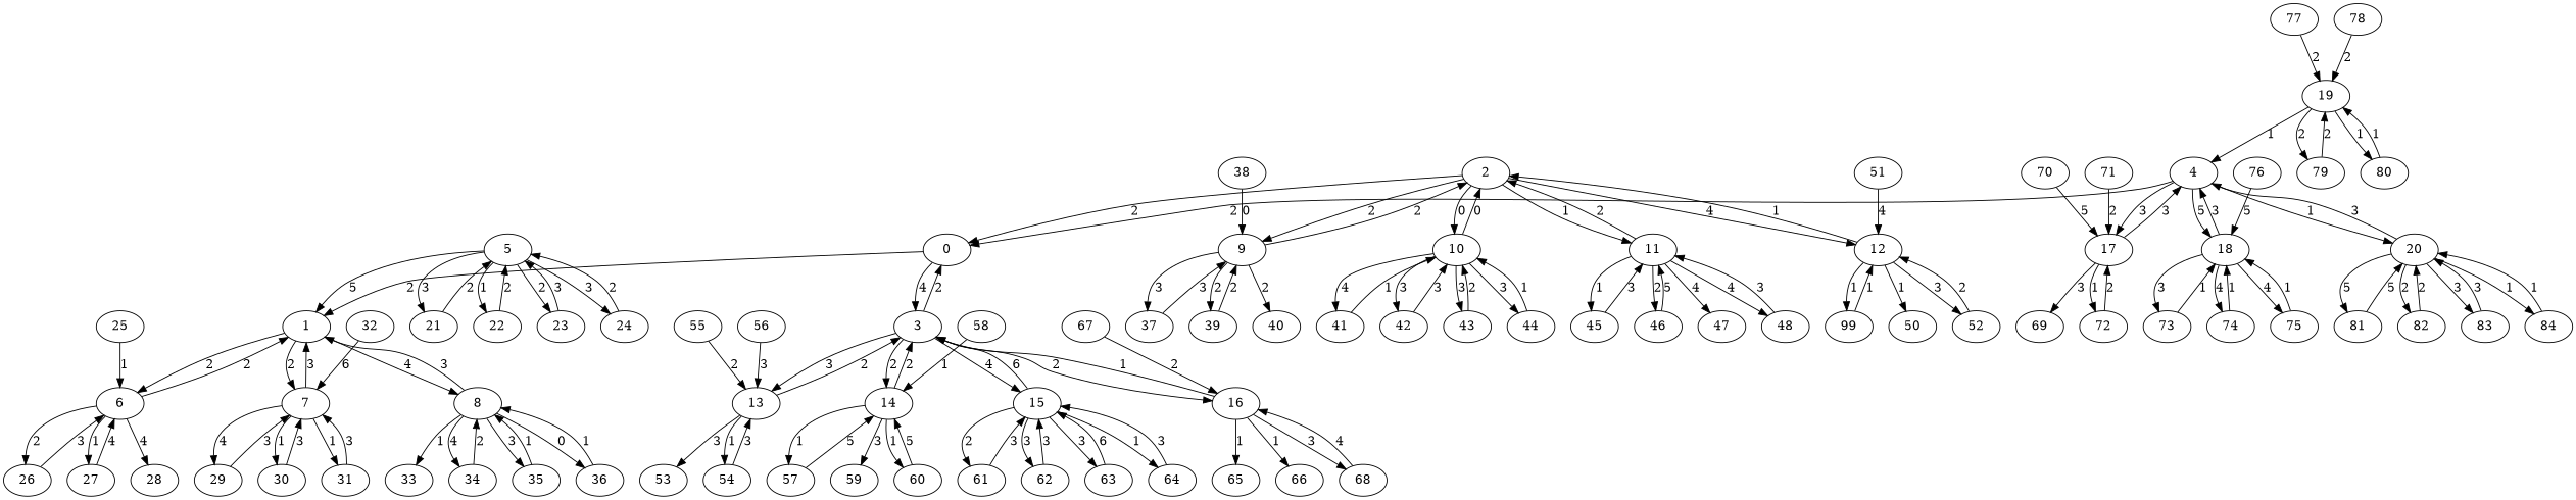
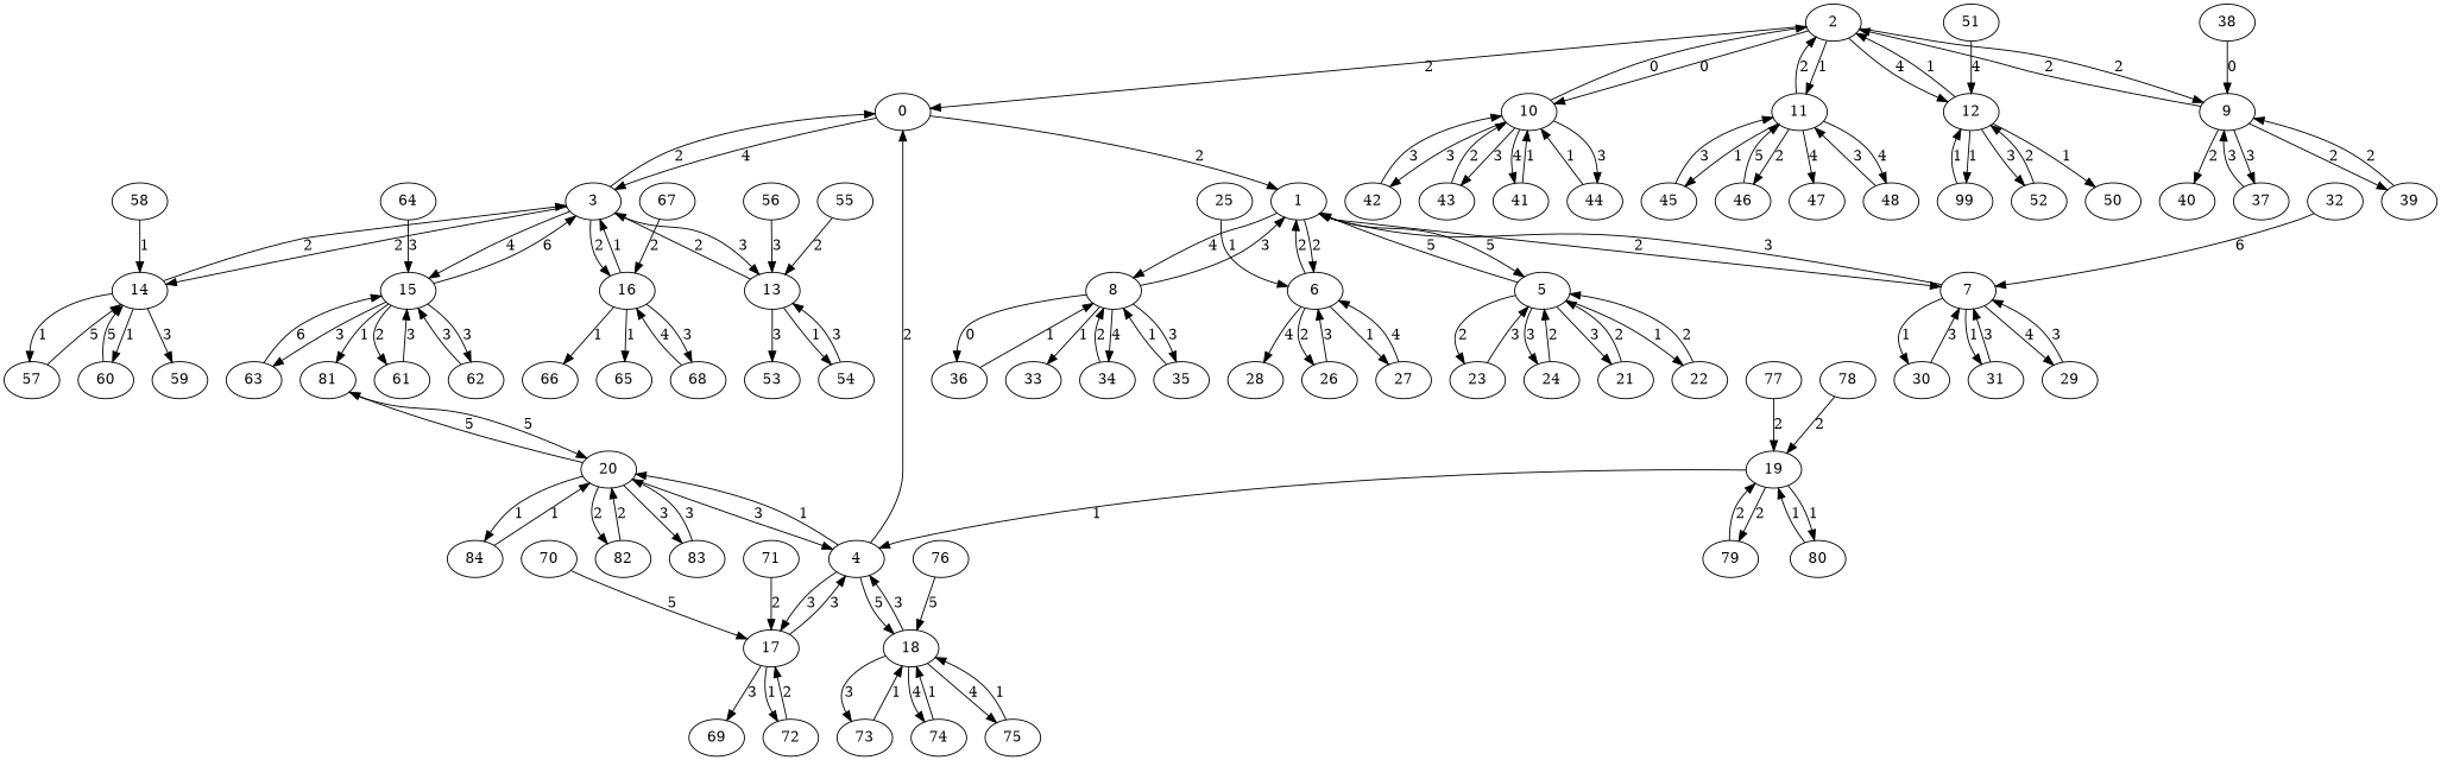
  strict digraph {
    0
    1
    3
    5
    6
    7
    8
    13
    14
    15
    16
    21
    22
    23
    24
    26
    27
    28
    29
    30
    31
    33
    34
    35
    36
    53
    54
    57
    59
    60
    61
    62
    63
    64
    65
    66
    68
    2
    9
    10
    11
    12
    37
    39
    40
    41
    42
    43
    44
    45
    46
    47
    48
    n54 [label=99]
    50
    52
    67
    4
    17
    18
    20
    69
    72
    73
    74
    75
    81
    82
    83
    84
    19
    79
    80
    25
    32
    38
    51
    55
    56
    58
    70
    71
    76
    77
    78
    0 -> 1 [label=2]
    0 -> 3 [label=4]
+   1 -> 5 [label=5]
    1 -> 6 [label=2]
    1 -> 7 [label=2]
    1 -> 8 [label=4]
    3 -> 0 [label=2]
    3 -> 13 [label=3]
    3 -> 14 [label=2]
    3 -> 15 [label=4]
    3 -> 16 [label=2]
    5 -> 1 [label=5]
    5 -> 21 [label=3]
    5 -> 22 [label=1]
    5 -> 23 [label=2]
    5 -> 24 [label=3]
    6 -> 1 [label=2]
    6 -> 26 [label=2]
    6 -> 27 [label=1]
    6 -> 28 [label=4]
    7 -> 1 [label=3]
    7 -> 29 [label=4]
    7 -> 30 [label=1]
    7 -> 31 [label=1]
    8 -> 1 [label=3]
    8 -> 33 [label=1]
    8 -> 34 [label=4]
    8 -> 35 [label=3]
    8 -> 36 [label=0]
    13 -> 3 [label=2]
    13 -> 53 [label=3]
    13 -> 54 [label=1]
    14 -> 3 [label=2]
    14 -> 57 [label=1]
    14 -> 59 [label=3]
    14 -> 60 [label=1]
    15 -> 3 [label=6]
    15 -> 61 [label=2]
    15 -> 62 [label=3]
    15 -> 63 [label=3]
-   15 -> 64 [label=1]
+   15 -> 81 [label=1]
    16 -> 3 [label=1]
    16 -> 65 [label=1]
    16 -> 66 [label=1]
    16 -> 68 [label=3]
    21 -> 5 [label=2]
    22 -> 5 [label=2]
    23 -> 5 [label=3]
    24 -> 5 [label=2]
    26 -> 6 [label=3]
    27 -> 6 [label=4]
    29 -> 7 [label=3]
    30 -> 7 [label=3]
    31 -> 7 [label=3]
    34 -> 8 [label=2]
    35 -> 8 [label=1]
    36 -> 8 [label=1]
    54 -> 13 [label=3]
    57 -> 14 [label=5]
    60 -> 14 [label=5]
    61 -> 15 [label=3]
    62 -> 15 [label=3]
    63 -> 15 [label=6]
    64 -> 15 [label=3]
    68 -> 16 [label=4]
    2 -> 0 [label=2]
    2 -> 9 [label=2]
    2 -> 10 [label=0]
    2 -> 11 [label=1]
    2 -> 12 [label=4]
    9 -> 2 [label=2]
    9 -> 37 [label=3]
    9 -> 39 [label=2]
    9 -> 40 [label=2]
    10 -> 2 [label=0]
    10 -> 41 [label=4]
    10 -> 42 [label=3]
    10 -> 43 [label=3]
    10 -> 44 [label=3]
    11 -> 2 [label=2]
    11 -> 45 [label=1]
    11 -> 46 [label=2]
    11 -> 47 [label=4]
    11 -> 48 [label=4]
    12 -> 2 [label=1]
    12 -> n54 [label=1]
    12 -> 50 [label=1]
    12 -> 52 [label=3]
    37 -> 9 [label=3]
    39 -> 9 [label=2]
    41 -> 10 [label=1]
    42 -> 10 [label=3]
    43 -> 10 [label=2]
    44 -> 10 [label=1]
    45 -> 11 [label=3]
    46 -> 11 [label=5]
    48 -> 11 [label=3]
    n54 -> 12 [label=1]
    52 -> 12 [label=2]
    67 -> 16 [label=2]
    4 -> 0 [label=2]
    4 -> 17 [label=3]
    4 -> 18 [label=5]
    4 -> 20 [label=1]
    17 -> 4 [label=3]
    17 -> 69 [label=3]
    17 -> 72 [label=1]
    18 -> 4 [label=3]
    18 -> 73 [label=3]
    18 -> 74 [label=4]
    18 -> 75 [label=4]
    20 -> 4 [label=3]
    20 -> 81 [label=5]
    20 -> 82 [label=2]
    20 -> 83 [label=3]
    20 -> 84 [label=1]
    72 -> 17 [label=2]
    73 -> 18 [label=1]
    74 -> 18 [label=1]
    75 -> 18 [label=1]
    81 -> 20 [label=5]
    82 -> 20 [label=2]
    83 -> 20 [label=3]
    84 -> 20 [label=1]
    19 -> 4 [label=1]
    19 -> 79 [label=2]
    19 -> 80 [label=1]
    79 -> 19 [label=2]
    80 -> 19 [label=1]
    25 -> 6 [label=1]
    32 -> 7 [label=6]
    38 -> 9 [label=0]
    51 -> 12 [label=4]
    55 -> 13 [label=2]
    56 -> 13 [label=3]
    58 -> 14 [label=1]
    70 -> 17 [label=5]
    71 -> 17 [label=2]
    76 -> 18 [label=5]
    77 -> 19 [label=2]
    78 -> 19 [label=2]
  }
